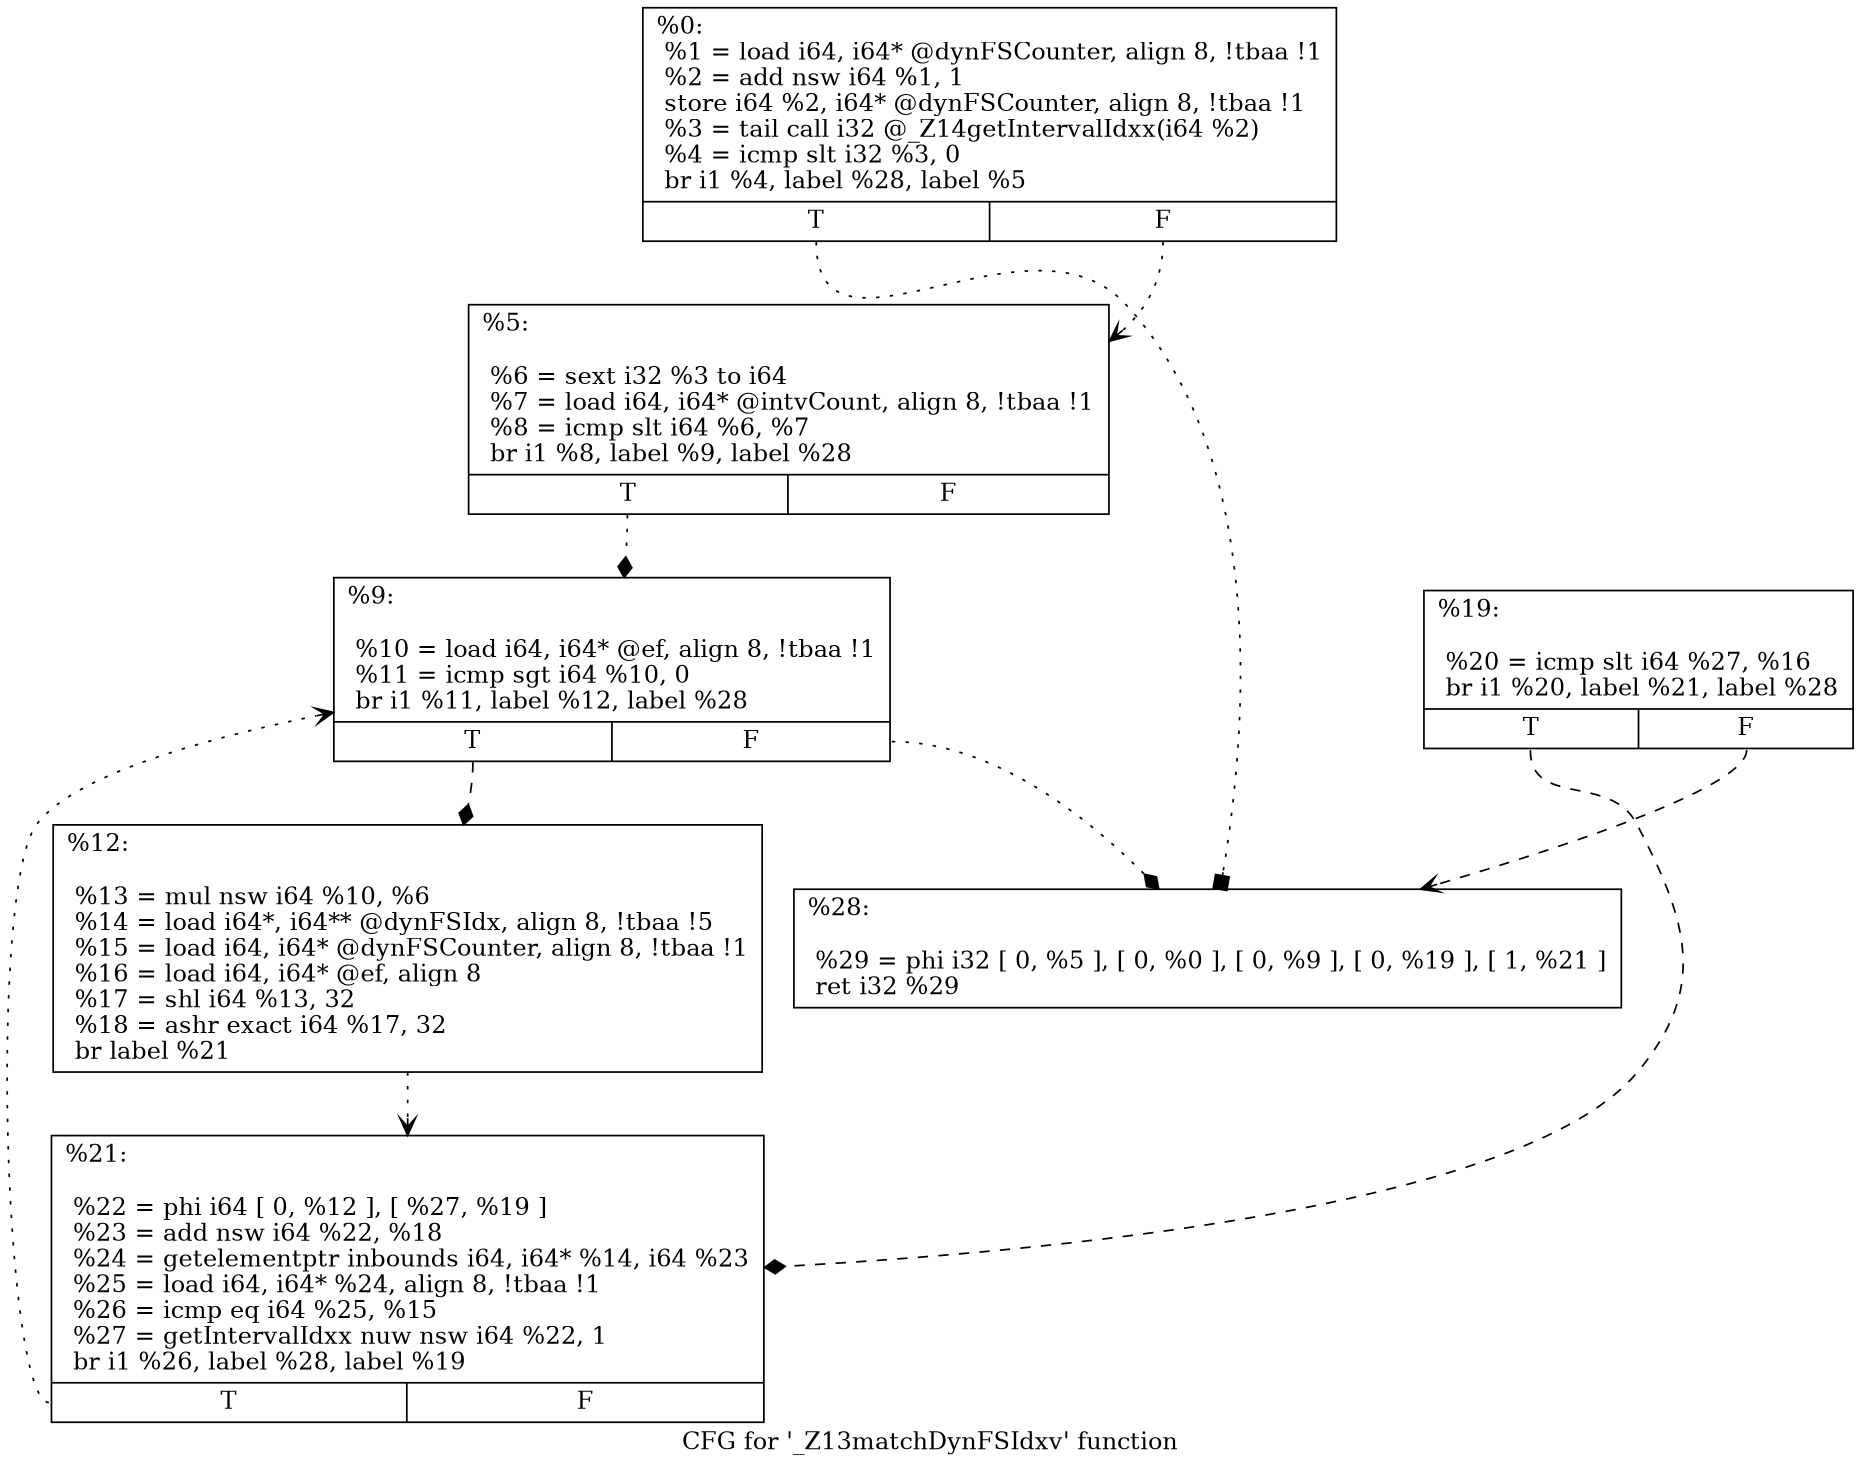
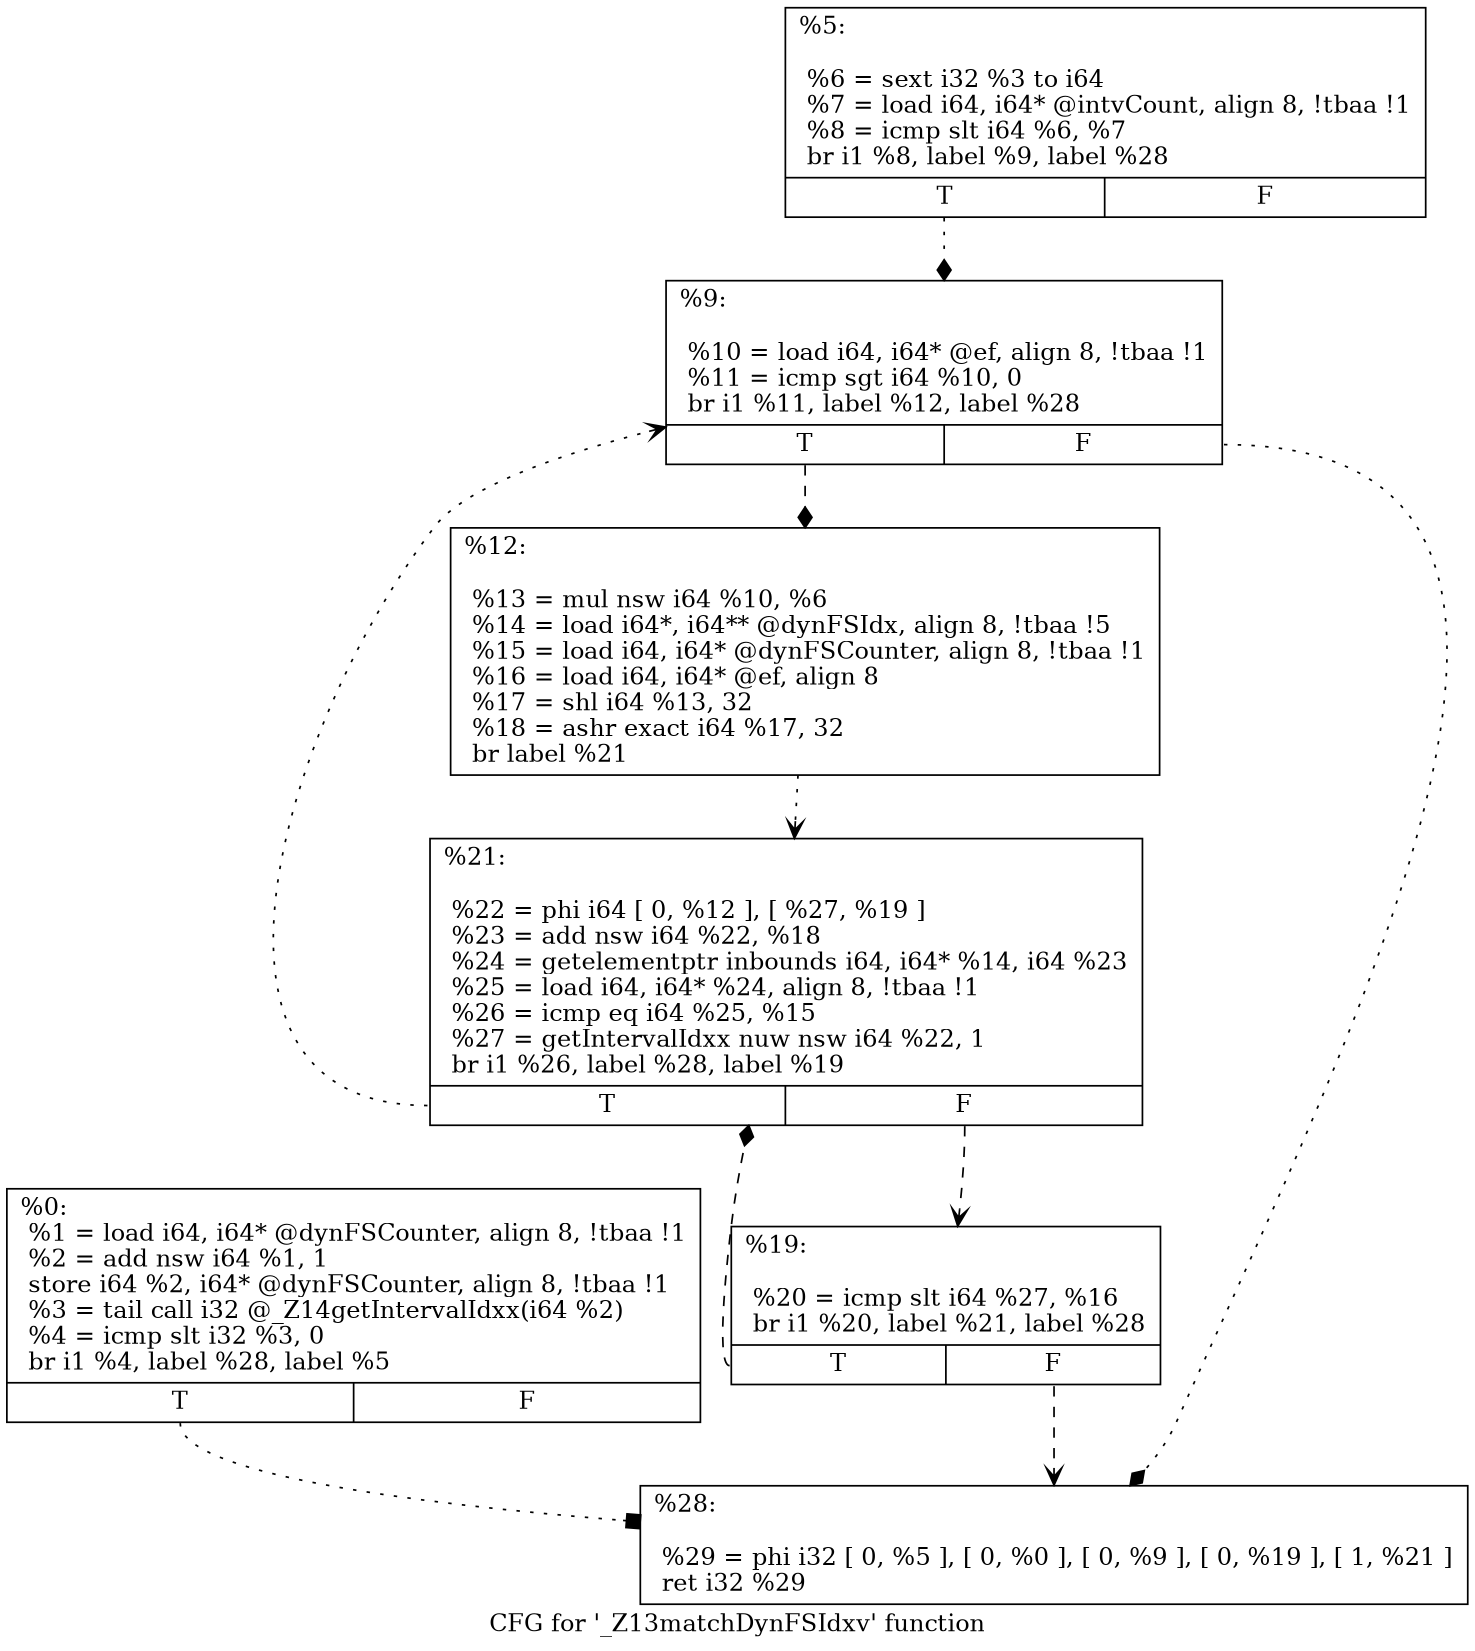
  digraph {
    label="CFG for '_Z13matchDynFSIdxv' function"
    node [shape=record]
    edge [arrowhead=vee style=dotted tailport=s0]
    n1 [label="{%0:\l  %1 = load i64, i64* @dynFSCounter, align 8, !tbaa !1\l  %2 = add nsw i64 %1, 1\l  store i64 %2, i64* @dynFSCounter, align 8, !tbaa !1\l  %3 = tail call i32 @_Z14getIntervalIdxx(i64 %2)\l  %4 = icmp slt i32 %3, 0\l  br i1 %4, label %28, label %5\l|{<s0>T|<s1>F}}"]
    n2 [label="{%28:\l\l  %29 = phi i32 [ 0, %5 ], [ 0, %0 ], [ 0, %9 ], [ 0, %19 ], [ 1, %21 ]\l  ret i32 %29\l}"]
    n3 [label="{%5:\l\l  %6 = sext i32 %3 to i64\l  %7 = load i64, i64* @intvCount, align 8, !tbaa !1\l  %8 = icmp slt i64 %6, %7\l  br i1 %8, label %9, label %28\l|{<s0>T|<s1>F}}"]
    n4 [label="{%9:\l\l  %10 = load i64, i64* @ef, align 8, !tbaa !1\l  %11 = icmp sgt i64 %10, 0\l  br i1 %11, label %12, label %28\l|{<s0>T|<s1>F}}"]
    n5 [label="{%12:\l\l  %13 = mul nsw i64 %10, %6\l  %14 = load i64*, i64** @dynFSIdx, align 8, !tbaa !5\l  %15 = load i64, i64* @dynFSCounter, align 8, !tbaa !1\l  %16 = load i64, i64* @ef, align 8\l  %17 = shl i64 %13, 32\l  %18 = ashr exact i64 %17, 32\l  br label %21\l}"]
    n6 [label="{%21:\l\l  %22 = phi i64 [ 0, %12 ], [ %27, %19 ]\l  %23 = add nsw i64 %22, %18\l  %24 = getelementptr inbounds i64, i64* %14, i64 %23\l  %25 = load i64, i64* %24, align 8, !tbaa !1\l  %26 = icmp eq i64 %25, %15\l  %27 = getIntervalIdxx nuw nsw i64 %22, 1\l  br i1 %26, label %28, label %19\l|{<s0>T|<s1>F}}"]
    n7 [label="{%19:\l\l  %20 = icmp slt i64 %27, %16\l  br i1 %20, label %21, label %28\l|{<s0>T|<s1>F}}"]
    n1 -> n2 [arrowhead=box]
-   n1 -> n3 [tailport=s1]
    n3 -> n4 [arrowhead=diamond]
    n4 -> n2 [arrowhead=diamond tailport=s1]
    n4 -> n5 [arrowhead=diamond style=dashed]
    n5 -> n6
    n6 -> n4
+   n6 -> n7 [style=dashed tailport=s1]
    n7 -> n2 [style=dashed tailport=s1]
    n7 -> n6 [arrowhead=diamond style=dashed]
  }
